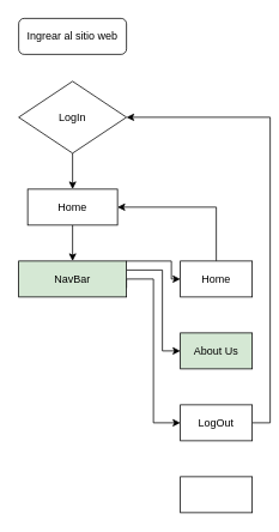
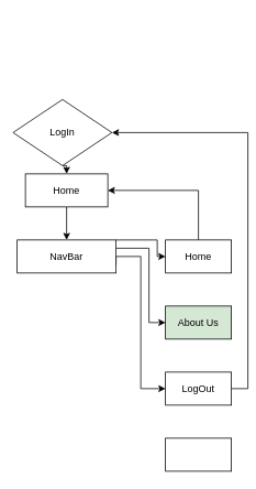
  <mxCell id="0" />
  <mxCell id="1" parent="0" />
- <mxCell id="2" value="Ingrear al sitio web" style="rounded=1;whiteSpace=wrap;html=1;fontSize=12;glass=0;strokeWidth=1;shadow=0;" parent="1" vertex="1"><mxGeometry x="20" y="20" width="120" height="40" as="geometry" /></mxCell>
  <mxCell id="3" value="" style="edgeStyle=orthogonalEdgeStyle;rounded=0;orthogonalLoop=1;jettySize=auto;html=1;exitX=0.5;exitY=1;exitDx=0;exitDy=0;entryX=0.5;entryY=0;entryDx=0;entryDy=0;" edge="1" parent="1" source="4" target="15"><mxGeometry relative="1" as="geometry"><mxPoint x="80" y="250" as="sourcePoint" /><mxPoint x="80" y="290" as="targetPoint" /></mxGeometry></mxCell>
  <mxCell id="4" value="Home" style="rounded=0;whiteSpace=wrap;html=1;" vertex="1" parent="1"><mxGeometry x="30" y="210" width="100" height="40" as="geometry" /></mxCell>
  <mxCell id="5" style="edgeStyle=orthogonalEdgeStyle;rounded=0;orthogonalLoop=1;jettySize=auto;html=1;exitX=0.5;exitY=1;exitDx=0;exitDy=0;entryX=0.5;entryY=0;entryDx=0;entryDy=0;" edge="1" parent="1" source="6" target="4"><mxGeometry relative="1" as="geometry" /></mxCell>
- <mxCell id="6" value="LogIn" style="rhombus;whiteSpace=wrap;html=1;" vertex="1" parent="1"><mxGeometry x="20" y="90" width="120" height="80" as="geometry" /></mxCell>
+ <mxCell id="6" value="LogIn" style="rhombus;whiteSpace=wrap;html=1;" vertex="1" parent="1"><mxGeometry x="15" y="120" width="120" height="80" as="geometry" /></mxCell>
  <mxCell id="7" value="About Us" style="rounded=0;whiteSpace=wrap;html=1;fillColor=#d5e8d4;" vertex="1" parent="1"><mxGeometry x="200" y="370" width="80" height="40" as="geometry" /></mxCell>
  <mxCell id="8" style="edgeStyle=orthogonalEdgeStyle;rounded=0;orthogonalLoop=1;jettySize=auto;html=1;exitX=0.5;exitY=0;exitDx=0;exitDy=0;entryX=1;entryY=0.5;entryDx=0;entryDy=0;" edge="1" parent="1" source="9" target="4"><mxGeometry relative="1" as="geometry" /></mxCell>
  <mxCell id="9" value="Home" style="rounded=0;whiteSpace=wrap;html=1;" vertex="1" parent="1"><mxGeometry x="200" y="290" width="80" height="40" as="geometry" /></mxCell>
  <mxCell id="10" style="edgeStyle=orthogonalEdgeStyle;rounded=0;orthogonalLoop=1;jettySize=auto;html=1;exitX=1;exitY=0.5;exitDx=0;exitDy=0;entryX=1;entryY=0.5;entryDx=0;entryDy=0;" edge="1" parent="1" source="11" target="6"><mxGeometry relative="1" as="geometry" /></mxCell>
  <mxCell id="11" value="LogOut" style="rounded=0;whiteSpace=wrap;html=1;" vertex="1" parent="1"><mxGeometry x="200" y="450" width="80" height="40" as="geometry" /></mxCell>
  <mxCell id="12" style="edgeStyle=orthogonalEdgeStyle;rounded=0;orthogonalLoop=1;jettySize=auto;html=1;exitX=1;exitY=0;exitDx=0;exitDy=0;entryX=0;entryY=0.5;entryDx=0;entryDy=0;" edge="1" parent="1" source="15" target="9"><mxGeometry relative="1" as="geometry"><Array as="points"><mxPoint x="190" y="290" /><mxPoint x="190" y="310" /></Array></mxGeometry></mxCell>
  <mxCell id="13" style="edgeStyle=orthogonalEdgeStyle;rounded=0;orthogonalLoop=1;jettySize=auto;html=1;exitX=1;exitY=0.25;exitDx=0;exitDy=0;entryX=0;entryY=0.5;entryDx=0;entryDy=0;" edge="1" parent="1" source="15" target="7"><mxGeometry relative="1" as="geometry"><Array as="points"><mxPoint x="180" y="300" /><mxPoint x="180" y="390" /></Array></mxGeometry></mxCell>
  <mxCell id="14" style="edgeStyle=orthogonalEdgeStyle;rounded=0;orthogonalLoop=1;jettySize=auto;html=1;entryX=0;entryY=0.5;entryDx=0;entryDy=0;" edge="1" parent="1" target="11"><mxGeometry relative="1" as="geometry"><mxPoint x="140" y="320" as="sourcePoint" /><Array as="points"><mxPoint x="140" y="310" /><mxPoint x="170" y="310" /><mxPoint x="170" y="470" /></Array></mxGeometry></mxCell>
- <mxCell id="15" value="NavBar" style="rounded=0;whiteSpace=wrap;html=1;fillColor=#d5e8d4;" vertex="1" parent="1"><mxGeometry x="20" y="290" width="120" height="40" as="geometry" /></mxCell>
+ <mxCell id="15" value="NavBar" style="rounded=0;whiteSpace=wrap;html=1;" vertex="1" parent="1"><mxGeometry x="20" y="290" width="120" height="40" as="geometry" /></mxCell>
  <mxCell id="16" style="edgeStyle=orthogonalEdgeStyle;rounded=0;orthogonalLoop=1;jettySize=auto;html=1;exitX=1;exitY=0.5;exitDx=0;exitDy=0;" edge="1" parent="1" source="15"><mxGeometry relative="1" as="geometry"><mxPoint x="140" y="310" as="targetPoint" /></mxGeometry></mxCell>
  <mxCell id="17" value="" style="rounded=0;whiteSpace=wrap;html=1;" vertex="1" parent="1"><mxGeometry x="200" y="530" width="80" height="40" as="geometry" /></mxCell>
